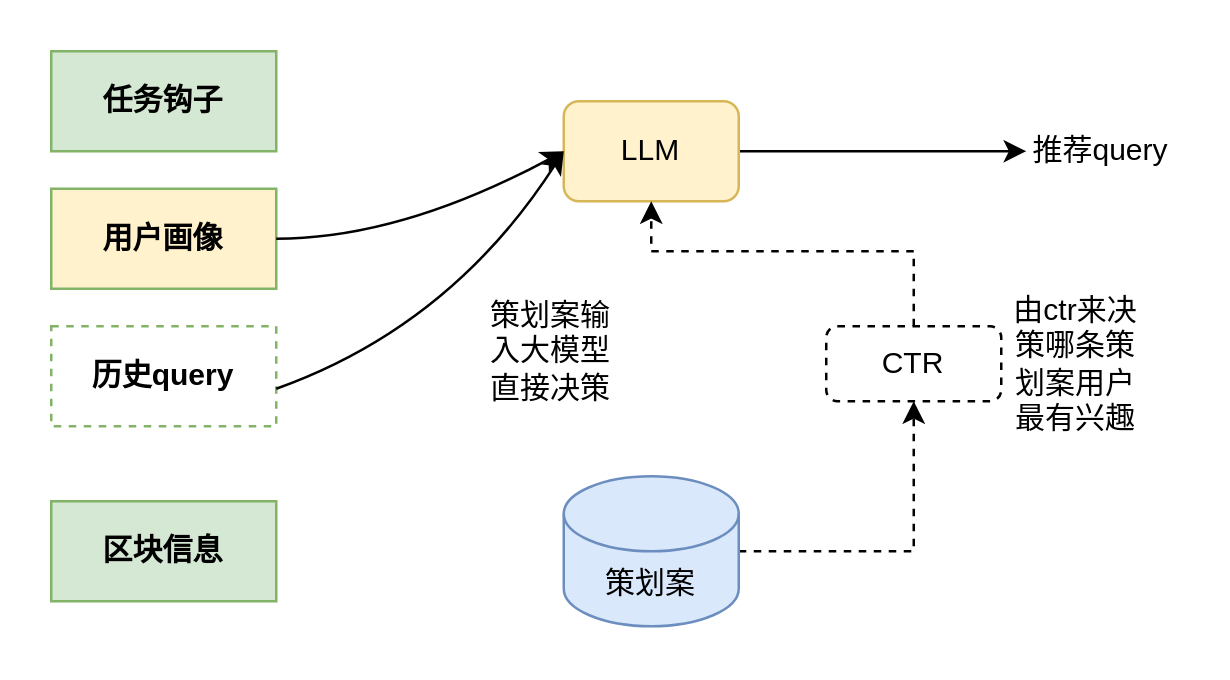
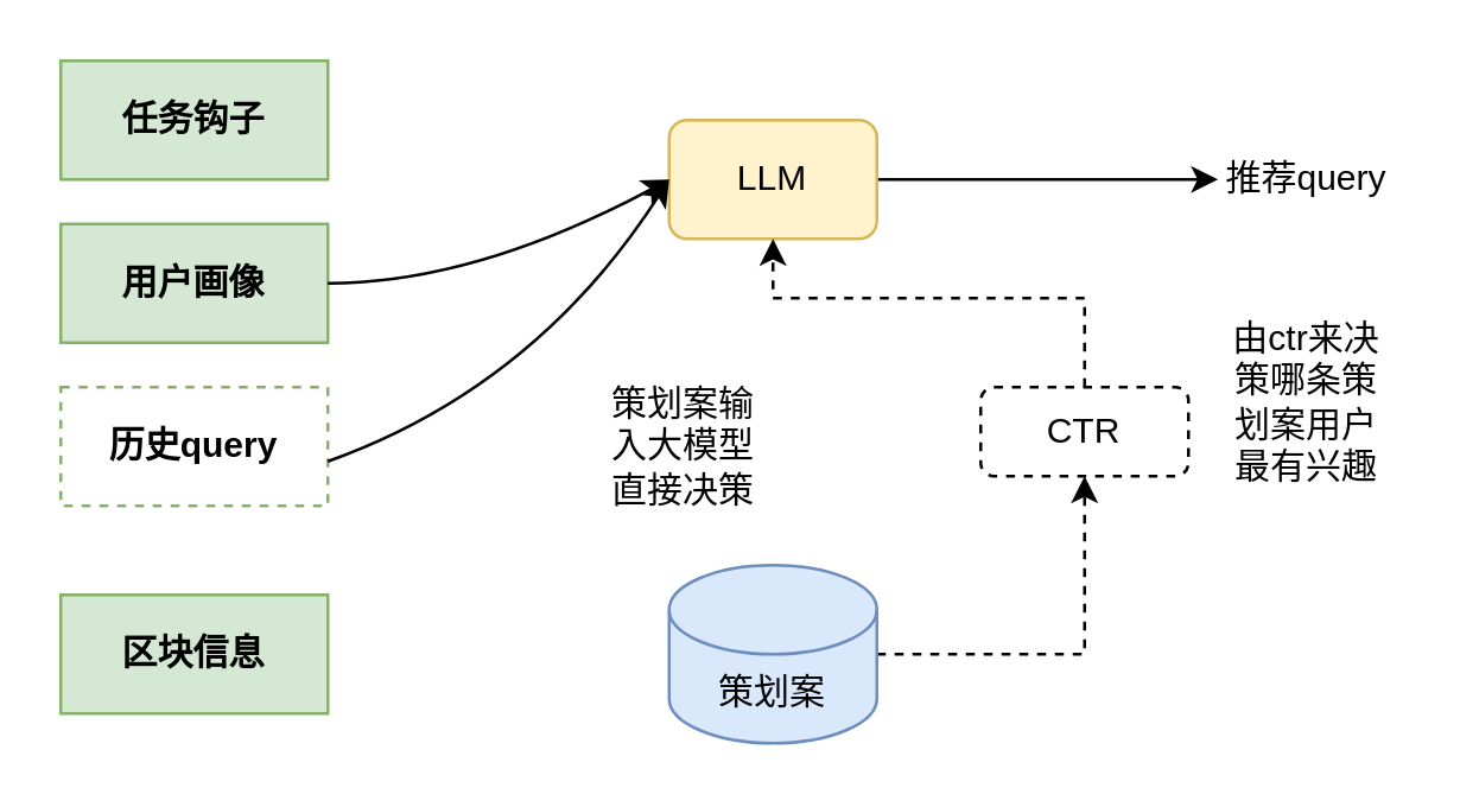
  <mxCell id="0" />
  <mxCell id="1" parent="0" />
  <mxCell id="2" value="&lt;div&gt;&lt;b&gt;任务钩子&lt;/b&gt;&lt;/div&gt;" style="rounded=0;whiteSpace=wrap;html=1;fillColor=#d5e8d4;strokeColor=#82b366;" parent="1" vertex="1"><mxGeometry x="20" y="20" width="90" height="40" as="geometry" /></mxCell>
- <mxCell id="3" value="&lt;div&gt;&lt;b&gt;用户画像&lt;/b&gt;&lt;/div&gt;" style="rounded=0;whiteSpace=wrap;html=1;fillColor=#fff2cc;strokeColor=#82b366;" parent="1" vertex="1"><mxGeometry x="20" y="75" width="90" height="40" as="geometry" /></mxCell>
+ <mxCell id="3" value="&lt;div&gt;&lt;b&gt;用户画像&lt;/b&gt;&lt;/div&gt;" style="rounded=0;whiteSpace=wrap;html=1;fillColor=#d5e8d4;strokeColor=#82b366;" parent="1" vertex="1"><mxGeometry x="20" y="75" width="90" height="40" as="geometry" /></mxCell>
  <mxCell id="4" value="&lt;div&gt;&lt;b&gt;区块信息&lt;/b&gt;&lt;/div&gt;" style="rounded=0;whiteSpace=wrap;html=1;fillColor=#d5e8d4;strokeColor=#82b366;" parent="1" vertex="1"><mxGeometry x="20" y="200" width="90" height="40" as="geometry" /></mxCell>
  <mxCell id="5" value="" style="edgeStyle=orthogonalEdgeStyle;rounded=0;orthogonalLoop=1;jettySize=auto;html=1;" parent="1" source="6" target="9" edge="1"><mxGeometry relative="1" as="geometry" /></mxCell>
  <mxCell id="6" value="LLM" style="rounded=1;whiteSpace=wrap;html=1;fillColor=#fff2cc;strokeColor=#d6b656;" parent="1" vertex="1"><mxGeometry x="225" y="40" width="70" height="40" as="geometry" /></mxCell>
  <mxCell id="7" style="edgeStyle=orthogonalEdgeStyle;rounded=0;orthogonalLoop=1;jettySize=auto;html=1;entryX=0.5;entryY=1;entryDx=0;entryDy=0;dashed=1;" parent="1" source="8" target="11" edge="1"><mxGeometry relative="1" as="geometry" /></mxCell>
  <mxCell id="8" value="策划案" style="shape=cylinder3;whiteSpace=wrap;html=1;boundedLbl=1;backgroundOutline=1;size=15;fillColor=#dae8fc;strokeColor=#6c8ebf;" parent="1" vertex="1"><mxGeometry x="225" y="190" width="70" height="60" as="geometry" /></mxCell>
  <mxCell id="9" value="推荐query" style="text;html=1;align=center;verticalAlign=middle;whiteSpace=wrap;rounded=0;" parent="1" vertex="1"><mxGeometry x="410" y="45" width="60" height="30" as="geometry" /></mxCell>
  <mxCell id="10" style="edgeStyle=orthogonalEdgeStyle;rounded=0;orthogonalLoop=1;jettySize=auto;html=1;exitX=0.5;exitY=0;exitDx=0;exitDy=0;entryX=0.5;entryY=1;entryDx=0;entryDy=0;dashed=1;" parent="1" source="11" target="6" edge="1"><mxGeometry relative="1" as="geometry"><Array as="points"><mxPoint x="365" y="100" /><mxPoint x="260" y="100" /></Array></mxGeometry></mxCell>
  <mxCell id="11" value="CTR" style="rounded=1;whiteSpace=wrap;html=1;dashed=1;" parent="1" vertex="1"><mxGeometry x="330" y="130" width="70" height="30" as="geometry" /></mxCell>
- <mxCell id="12" value="策划案输入大模型直接决策" style="text;html=1;align=center;verticalAlign=middle;whiteSpace=wrap;rounded=0;" parent="1" vertex="1"><mxGeometry x="190" y="110" width="60" height="60" as="geometry" /></mxCell>
+ <mxCell id="12" value="策划案输入大模型直接决策" style="text;html=1;align=center;verticalAlign=middle;whiteSpace=wrap;rounded=0;" parent="1" vertex="1"><mxGeometry x="200" y="120" width="60" height="60" as="geometry" /></mxCell>
  <mxCell id="13" value="" style="curved=1;endArrow=classic;html=1;rounded=0;entryX=0;entryY=0.5;entryDx=0;entryDy=0;" parent="1" target="6" edge="1"><mxGeometry width="50" height="50" relative="1" as="geometry"><mxPoint x="110" y="95" as="sourcePoint" /><mxPoint x="160" y="45" as="targetPoint" /><Array as="points"><mxPoint x="160" y="95" /></Array></mxGeometry></mxCell>
- <mxCell id="14" value="由ctr来决策哪条策划案用户最有兴趣" style="text;html=1;align=center;verticalAlign=middle;whiteSpace=wrap;rounded=0;" parent="1" vertex="1"><mxGeometry x="400" y="105" width="60" height="80" as="geometry" /></mxCell>
+ <mxCell id="14" value="由ctr来决策哪条策划案用户最有兴趣" style="text;html=1;align=center;verticalAlign=middle;whiteSpace=wrap;rounded=0;" parent="1" vertex="1"><mxGeometry x="410" y="95" width="60" height="80" as="geometry" /></mxCell>
  <mxCell id="15" value="&lt;b&gt;历史query&lt;/b&gt;" style="rounded=0;whiteSpace=wrap;html=1;fillColor=none;strokeColor=#82b366;dashed=1;" vertex="1" parent="1"><mxGeometry x="20" y="130" width="90" height="40" as="geometry" /></mxCell>
  <mxCell id="16" value="" style="curved=1;endArrow=classic;html=1;rounded=0;entryX=0;entryY=0.5;entryDx=0;entryDy=0;" edge="1" parent="1" target="6"><mxGeometry width="50" height="50" relative="1" as="geometry"><mxPoint x="110" y="155" as="sourcePoint" /><mxPoint x="160" y="105" as="targetPoint" /><Array as="points"><mxPoint x="180" y="130" /></Array></mxGeometry></mxCell>
